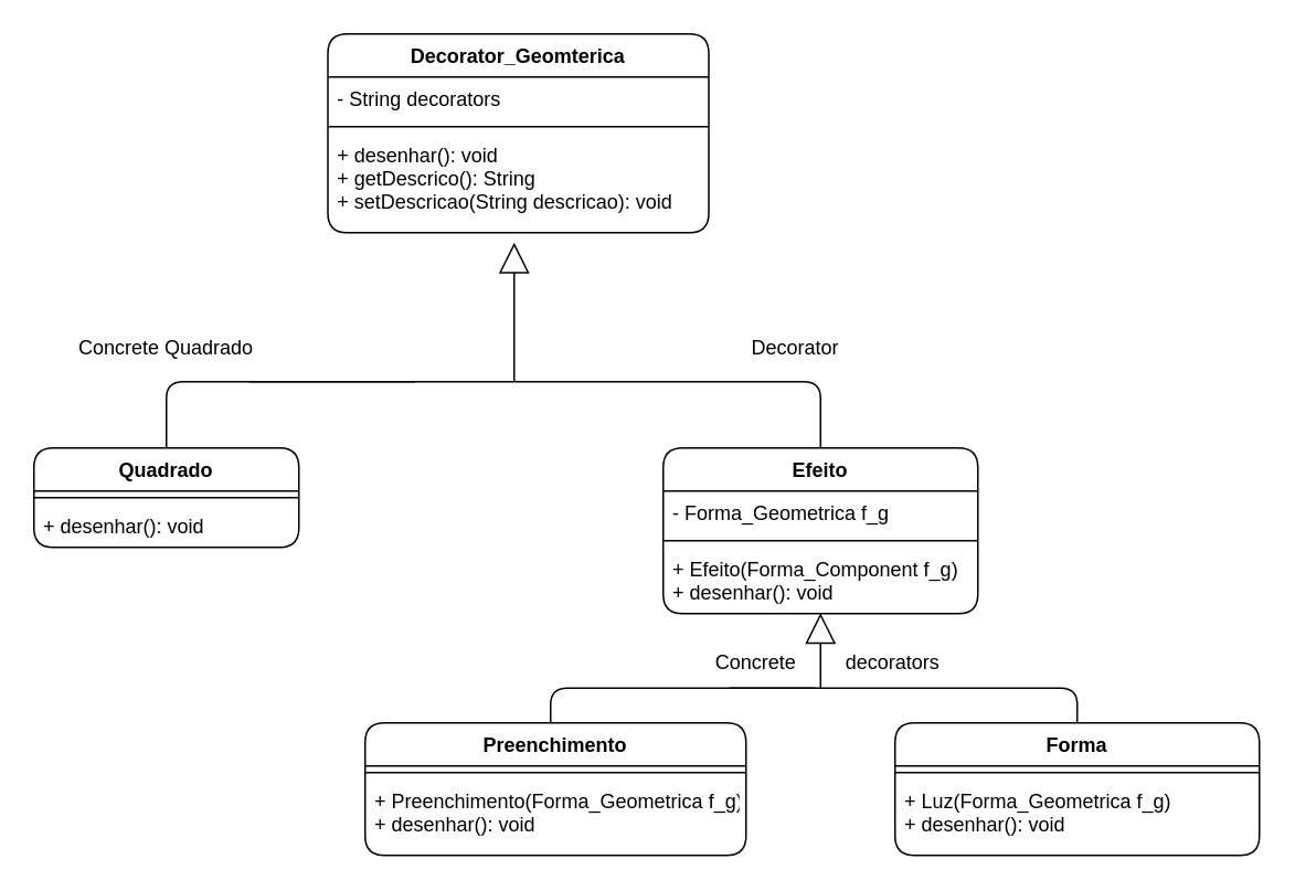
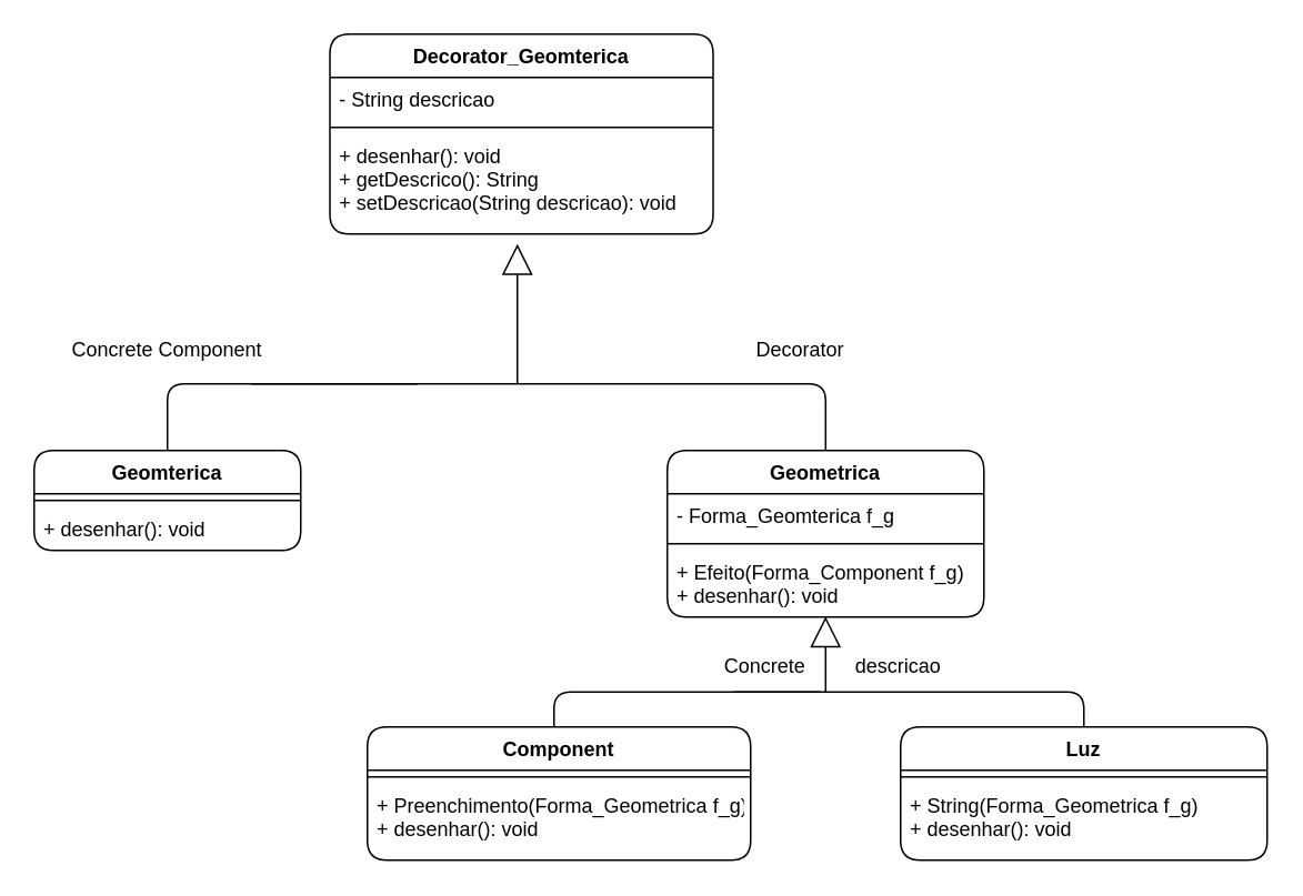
  <mxCell id="0" />
  <mxCell id="1" parent="0" />
  <mxCell id="2" style="edgeStyle=orthogonalEdgeStyle;rounded=0;orthogonalLoop=1;jettySize=auto;html=1;startSize=16;endArrow=none;endFill=0;endSize=16;startArrow=block;startFill=0;exitX=0.504;exitY=0.993;exitDx=0;exitDy=0;exitPerimeter=0;" parent="1" source="14" edge="1"><mxGeometry relative="1" as="geometry"><mxPoint x="495" y="415" as="targetPoint" /><mxPoint x="495" y="375" as="sourcePoint" /><Array as="points"><mxPoint x="496" y="415" /></Array></mxGeometry></mxCell>
  <mxCell id="3" style="edgeStyle=orthogonalEdgeStyle;orthogonalLoop=1;jettySize=auto;html=1;endArrow=none;endFill=0;" parent="1" edge="1"><mxGeometry relative="1" as="geometry"><mxPoint x="332.029" y="437" as="sourcePoint" /><mxPoint x="492" y="415" as="targetPoint" /><Array as="points"><mxPoint x="332" y="415" /></Array></mxGeometry></mxCell>
  <mxCell id="4" style="edgeStyle=orthogonalEdgeStyle;orthogonalLoop=1;jettySize=auto;html=1;endArrow=none;endFill=0;" parent="1" target="11" edge="1"><mxGeometry relative="1" as="geometry"><mxPoint x="150" y="230" as="sourcePoint" /><Array as="points"><mxPoint x="210" y="230" /><mxPoint x="490" y="230" /></Array></mxGeometry></mxCell>
  <mxCell id="5" style="edgeStyle=orthogonalEdgeStyle;rounded=1;orthogonalLoop=1;jettySize=auto;html=1;startArrow=block;startFill=0;startSize=16;endArrow=none;endFill=0;endSize=16;" parent="1" edge="1"><mxGeometry relative="1" as="geometry"><mxPoint x="310" y="230" as="targetPoint" /><Array as="points"><mxPoint x="310" y="230" /></Array><mxPoint x="310" y="146" as="sourcePoint" /></mxGeometry></mxCell>
  <mxCell id="6" style="edgeStyle=orthogonalEdgeStyle;rounded=1;orthogonalLoop=1;jettySize=auto;html=1;startArrow=none;startFill=0;startSize=16;endArrow=none;endFill=0;endSize=16;" parent="1" source="7" edge="1"><mxGeometry relative="1" as="geometry"><mxPoint x="250" y="230" as="targetPoint" /><Array as="points"><mxPoint x="100" y="230" /></Array></mxGeometry></mxCell>
- <mxCell id="7" value="Quadrado" style="swimlane;fontStyle=1;align=center;verticalAlign=top;childLayout=stackLayout;horizontal=1;startSize=26;horizontalStack=0;resizeParent=1;resizeParentMax=0;resizeLast=0;collapsible=1;marginBottom=0;rounded=1;" parent="1" vertex="1"><mxGeometry x="20" y="270" width="160" height="60" as="geometry" /></mxCell>
+ <mxCell id="7" value="Geomterica" style="swimlane;fontStyle=1;align=center;verticalAlign=top;childLayout=stackLayout;horizontal=1;startSize=26;horizontalStack=0;resizeParent=1;resizeParentMax=0;resizeLast=0;collapsible=1;marginBottom=0;rounded=1;" parent="1" vertex="1"><mxGeometry x="20" y="270" width="160" height="60" as="geometry" /></mxCell>
  <mxCell id="8" value="" style="line;strokeWidth=1;fillColor=none;align=left;verticalAlign=middle;spacingTop=-1;spacingLeft=3;spacingRight=3;rotatable=0;labelPosition=right;points=[];portConstraint=eastwest;rounded=1;" parent="7" vertex="1"><mxGeometry y="26" width="160" height="8" as="geometry" /></mxCell>
  <mxCell id="9" value="+ desenhar(): void" style="text;strokeColor=none;fillColor=none;align=left;verticalAlign=top;spacingLeft=4;spacingRight=4;overflow=hidden;rotatable=0;points=[[0,0.5],[1,0.5]];portConstraint=eastwest;rounded=1;" parent="7" vertex="1"><mxGeometry y="34" width="160" height="26" as="geometry" /></mxCell>
  <mxCell id="10" style="edgeStyle=orthogonalEdgeStyle;orthogonalLoop=1;jettySize=auto;html=1;endArrow=none;endFill=0;startSize=16;endSize=16;" parent="1" source="18" edge="1"><mxGeometry relative="1" as="geometry"><mxPoint x="440" y="415" as="targetPoint" /><Array as="points"><mxPoint x="650" y="415" /><mxPoint x="492" y="415" /></Array></mxGeometry></mxCell>
- <mxCell id="11" value="Efeito" style="swimlane;fontStyle=1;align=center;verticalAlign=top;childLayout=stackLayout;horizontal=1;startSize=26;horizontalStack=0;resizeParent=1;resizeParentMax=0;resizeLast=0;collapsible=1;marginBottom=0;rounded=1;" parent="1" vertex="1"><mxGeometry x="400" y="270" width="190" height="100" as="geometry" /></mxCell>
- <mxCell id="12" value="- Forma_Geometrica f_g" style="text;strokeColor=none;fillColor=none;align=left;verticalAlign=top;spacingLeft=4;spacingRight=4;overflow=hidden;rotatable=0;points=[[0,0.5],[1,0.5]];portConstraint=eastwest;rounded=1;" parent="11" vertex="1"><mxGeometry y="26" width="190" height="26" as="geometry" /></mxCell>
+ <mxCell id="11" value="Geometrica" style="swimlane;fontStyle=1;align=center;verticalAlign=top;childLayout=stackLayout;horizontal=1;startSize=26;horizontalStack=0;resizeParent=1;resizeParentMax=0;resizeLast=0;collapsible=1;marginBottom=0;rounded=1;" parent="1" vertex="1"><mxGeometry x="400" y="270" width="190" height="100" as="geometry" /></mxCell>
+ <mxCell id="12" value="- Forma_Geomterica f_g" style="text;strokeColor=none;fillColor=none;align=left;verticalAlign=top;spacingLeft=4;spacingRight=4;overflow=hidden;rotatable=0;points=[[0,0.5],[1,0.5]];portConstraint=eastwest;rounded=1;" parent="11" vertex="1"><mxGeometry y="26" width="190" height="26" as="geometry" /></mxCell>
  <mxCell id="13" value="" style="line;strokeWidth=1;fillColor=none;align=left;verticalAlign=middle;spacingTop=-1;spacingLeft=3;spacingRight=3;rotatable=0;labelPosition=right;points=[];portConstraint=eastwest;rounded=1;" parent="11" vertex="1"><mxGeometry y="52" width="190" height="8" as="geometry" /></mxCell>
  <mxCell id="14" value="+ Efeito(Forma_Component f_g)&#10;+ desenhar(): void" style="text;strokeColor=none;fillColor=none;align=left;verticalAlign=top;spacingLeft=4;spacingRight=4;overflow=hidden;rotatable=0;points=[[0,0.5],[1,0.5]];portConstraint=eastwest;rounded=1;" parent="11" vertex="1"><mxGeometry y="60" width="190" height="40" as="geometry" /></mxCell>
- <mxCell id="15" value="Preenchimento" style="swimlane;fontStyle=1;align=center;verticalAlign=top;childLayout=stackLayout;horizontal=1;startSize=26;horizontalStack=0;resizeParent=1;resizeParentMax=0;resizeLast=0;collapsible=1;marginBottom=0;rounded=1;" parent="1" vertex="1"><mxGeometry x="220" y="436" width="230" height="80" as="geometry" /></mxCell>
+ <mxCell id="15" value="Component" style="swimlane;fontStyle=1;align=center;verticalAlign=top;childLayout=stackLayout;horizontal=1;startSize=26;horizontalStack=0;resizeParent=1;resizeParentMax=0;resizeLast=0;collapsible=1;marginBottom=0;rounded=1;" parent="1" vertex="1"><mxGeometry x="220" y="436" width="230" height="80" as="geometry" /></mxCell>
  <mxCell id="16" value="" style="line;strokeWidth=1;fillColor=none;align=left;verticalAlign=middle;spacingTop=-1;spacingLeft=3;spacingRight=3;rotatable=0;labelPosition=right;points=[];portConstraint=eastwest;rounded=1;" parent="15" vertex="1"><mxGeometry y="26" width="230" height="8" as="geometry" /></mxCell>
  <mxCell id="17" value="+ Preenchimento(Forma_Geometrica f_g)&#10;+ desenhar(): void" style="text;strokeColor=none;fillColor=none;align=left;verticalAlign=top;spacingLeft=4;spacingRight=4;overflow=hidden;rotatable=0;points=[[0,0.5],[1,0.5]];portConstraint=eastwest;rounded=1;" parent="15" vertex="1"><mxGeometry y="34" width="230" height="46" as="geometry" /></mxCell>
- <mxCell id="18" value="Forma" style="swimlane;fontStyle=1;align=center;verticalAlign=top;childLayout=stackLayout;horizontal=1;startSize=26;horizontalStack=0;resizeParent=1;resizeParentMax=0;resizeLast=0;collapsible=1;marginBottom=0;rounded=1;" parent="1" vertex="1"><mxGeometry x="540" y="436" width="220" height="80" as="geometry" /></mxCell>
+ <mxCell id="18" value="Luz" style="swimlane;fontStyle=1;align=center;verticalAlign=top;childLayout=stackLayout;horizontal=1;startSize=26;horizontalStack=0;resizeParent=1;resizeParentMax=0;resizeLast=0;collapsible=1;marginBottom=0;rounded=1;" parent="1" vertex="1"><mxGeometry x="540" y="436" width="220" height="80" as="geometry" /></mxCell>
  <mxCell id="19" value="" style="line;strokeWidth=1;fillColor=none;align=left;verticalAlign=middle;spacingTop=-1;spacingLeft=3;spacingRight=3;rotatable=0;labelPosition=right;points=[];portConstraint=eastwest;rounded=1;" parent="18" vertex="1"><mxGeometry y="26" width="220" height="8" as="geometry" /></mxCell>
- <mxCell id="20" value="+ Luz(Forma_Geometrica f_g)&#10;+ desenhar(): void" style="text;strokeColor=none;fillColor=none;align=left;verticalAlign=top;spacingLeft=4;spacingRight=4;overflow=hidden;rotatable=0;points=[[0,0.5],[1,0.5]];portConstraint=eastwest;rounded=1;" parent="18" vertex="1"><mxGeometry y="34" width="220" height="46" as="geometry" /></mxCell>
- <mxCell id="21" value="Concrete Quadrado" style="text;html=1;strokeColor=none;fillColor=none;align=center;verticalAlign=middle;whiteSpace=wrap;rounded=0;" parent="1" vertex="1"><mxGeometry x="35" y="200" width="130" height="20" as="geometry" /></mxCell>
+ <mxCell id="20" value="+ String(Forma_Geometrica f_g)&#10;+ desenhar(): void" style="text;strokeColor=none;fillColor=none;align=left;verticalAlign=top;spacingLeft=4;spacingRight=4;overflow=hidden;rotatable=0;points=[[0,0.5],[1,0.5]];portConstraint=eastwest;rounded=1;" parent="18" vertex="1"><mxGeometry y="34" width="220" height="46" as="geometry" /></mxCell>
+ <mxCell id="21" value="Concrete Component" style="text;html=1;strokeColor=none;fillColor=none;align=center;verticalAlign=middle;whiteSpace=wrap;rounded=0;" parent="1" vertex="1"><mxGeometry x="35" y="200" width="130" height="20" as="geometry" /></mxCell>
  <mxCell id="22" value="Decorator" style="text;html=1;strokeColor=none;fillColor=none;align=center;verticalAlign=middle;whiteSpace=wrap;rounded=0;" parent="1" vertex="1"><mxGeometry x="460" y="200" width="40" height="20" as="geometry" /></mxCell>
- <mxCell id="23" value="Concrete&amp;nbsp; &amp;nbsp; &amp;nbsp; &amp;nbsp; &amp;nbsp;decorators" style="text;html=1;strokeColor=none;fillColor=none;align=center;verticalAlign=middle;whiteSpace=wrap;rounded=0;" parent="1" vertex="1"><mxGeometry x="427.5" y="390" width="142.5" height="20" as="geometry" /></mxCell>
+ <mxCell id="23" value="Concrete&amp;nbsp; &amp;nbsp; &amp;nbsp; &amp;nbsp; &amp;nbsp;descricao" style="text;html=1;strokeColor=none;fillColor=none;align=center;verticalAlign=middle;whiteSpace=wrap;rounded=0;" parent="1" vertex="1"><mxGeometry x="427.5" y="390" width="142.5" height="20" as="geometry" /></mxCell>
  <mxCell id="24" value="Decorator_Geomterica" style="swimlane;fontStyle=1;align=center;verticalAlign=top;childLayout=stackLayout;horizontal=1;startSize=26;horizontalStack=0;resizeParent=1;resizeParentMax=0;resizeLast=0;collapsible=1;marginBottom=0;rounded=1;" vertex="1" parent="1"><mxGeometry x="197.5" y="20" width="230" height="120" as="geometry" /></mxCell>
- <mxCell id="25" value="- String decorators" style="text;strokeColor=none;fillColor=none;align=left;verticalAlign=top;spacingLeft=4;spacingRight=4;overflow=hidden;rotatable=0;points=[[0,0.5],[1,0.5]];portConstraint=eastwest;rounded=1;" vertex="1" parent="24"><mxGeometry y="26" width="230" height="26" as="geometry" /></mxCell>
+ <mxCell id="25" value="- String descricao" style="text;strokeColor=none;fillColor=none;align=left;verticalAlign=top;spacingLeft=4;spacingRight=4;overflow=hidden;rotatable=0;points=[[0,0.5],[1,0.5]];portConstraint=eastwest;rounded=1;" vertex="1" parent="24"><mxGeometry y="26" width="230" height="26" as="geometry" /></mxCell>
  <mxCell id="26" value="" style="line;strokeWidth=1;fillColor=none;align=left;verticalAlign=middle;spacingTop=-1;spacingLeft=3;spacingRight=3;rotatable=0;labelPosition=right;points=[];portConstraint=eastwest;rounded=1;" vertex="1" parent="24"><mxGeometry y="52" width="230" height="8" as="geometry" /></mxCell>
  <mxCell id="27" value="+ desenhar(): void&#10;+ getDescrico(): String&#10;+ setDescricao(String descricao): void" style="text;strokeColor=none;fillColor=none;align=left;verticalAlign=top;spacingLeft=4;spacingRight=4;overflow=hidden;rotatable=0;points=[[0,0.5],[1,0.5]];portConstraint=eastwest;rounded=1;" vertex="1" parent="24"><mxGeometry y="60" width="230" height="60" as="geometry" /></mxCell>
